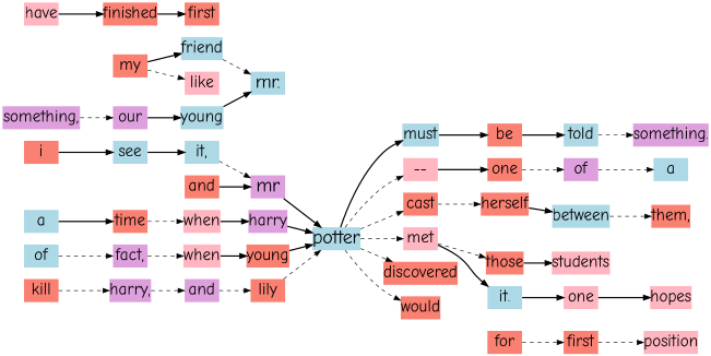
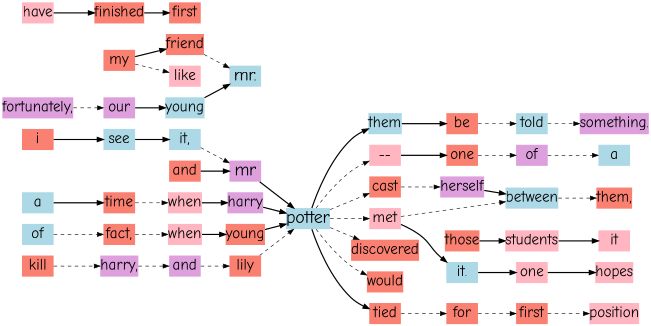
  digraph {
    fontname="Comic Neue"
    rankdir=LR
    node [color=black fillcolor=salmon fontname="Comic Neue" fontsize=26 margin=0 shape=plaintext style=filled]
    edge [fontname="Comic Neue" style=dashed]
    n1 [fillcolor=lightblue fontsize=30 label=potter]
-   n2 [fillcolor=lightblue label=must]
+   n2 [fillcolor=lightblue label=them]
    n3 [fillcolor=lightpink label="--"]
    n4 [color=gray40 label=cast]
    n5 [fillcolor=lightpink label=met]
    n6 [color=red label=discovered]
    n7 [color=red label=would]
+   n8 [label=tied]
    n9 [color=red label=be]
    n10 [color=gray40 label=one]
-   n11 [label=herself]
+   n11 [fillcolor=plum label=herself]
    n12 [color=red label=those]
    n13 [fillcolor=lightblue label="it."]
    n14 [color=gray40 label=for]
    n15 [fillcolor=lightblue fontsize=30 label="mr."]
-   n16 [color=gray40 fillcolor=lightblue label=friend]
+   n16 [color=gray40 label=friend]
    n17 [color=gray40 label=my]
    n18 [color=gray40 fillcolor=lightpink label=like]
    n19 [color=gray40 fillcolor=lightblue label=young]
    n20 [color=red fillcolor=plum label=our]
-   n21 [fillcolor=plum label="something,"]
+   n21 [fillcolor=plum label="fortunately,"]
    n22 [color=gray40 fillcolor=plum fontsize=30 label=mr]
    n23 [color=red fillcolor=lightblue label="it,"]
    n24 [color=gray40 fillcolor=lightblue label=see]
    n25 [color=gray40 label=i]
    n26 [label=and]
    n27 [fillcolor=plum label=harry]
    n28 [color=gray40 fillcolor=lightpink label=when]
    n29 [color=gray40 label=time]
    n30 [fillcolor=lightblue label=a]
    n31 [color=gray40 label=young]
    n32 [color=gray40 fillcolor=lightpink label=when]
-   n33 [color=gray40 fillcolor=plum label="fact,"]
+   n33 [color=gray40 label="fact,"]
    n34 [fillcolor=lightblue label=of]
    n35 [color=red label=lily]
    n36 [fillcolor=plum label=and]
    n37 [color=red fillcolor=plum label="harry,"]
    n38 [color=gray40 label=kill]
    n39 [fillcolor=lightblue label=told]
    n40 [color=red fillcolor=plum label="something."]
    n41 [fillcolor=plum label=of]
    n42 [color=gray40 fillcolor=lightblue label=a]
    n43 [color=red fillcolor=lightblue label=between]
    n44 [label="them,"]
    n45 [fillcolor=lightpink label=students]
+   n46 [fillcolor=lightpink label=it]
    n47 [fillcolor=lightpink label=one]
    n48 [color=gray40 fillcolor=lightpink label=hopes]
    n49 [fillcolor=lightpink label=have]
    n50 [label=finished]
    n51 [label=first]
    n52 [color=gray40 label=first]
    n53 [fillcolor=lightpink label=position]
    n1 -> n2 [style=bold]
    n1 -> n3
    n1 -> n4
    n1 -> n5
    n1 -> n6
    n1 -> n7
+   n1 -> n8 [style=bold]
    n2 -> n9 [style=bold]
    n3 -> n10 [style=bold]
    n4 -> n11
-   n5 -> n12
+   n5 -> n43
    n5 -> n13 [style=bold]
-   n9 -> n39 [style=bold]
+   n8 -> n14
+   n9 -> n39
    n10 -> n41
    n11 -> n43 [style=bold]
    n12 -> n45 [style=bold]
    n13 -> n47 [style=bold]
    n14 -> n52
    n16 -> n15
    n17 -> n16 [style=bold]
    n17 -> n18
    n19 -> n15 [style=bold]
    n20 -> n19 [style=bold]
    n21 -> n20
    n22 -> n1 [style=bold]
    n23 -> n22
    n24 -> n23 [style=bold]
    n25 -> n24 [style=bold]
    n26 -> n22 [style=bold]
    n27 -> n1 [style=bold]
    n28 -> n27 [style=bold]
    n29 -> n28
    n30 -> n29 [style=bold]
    n31 -> n1 [style=bold]
    n32 -> n31 [style=bold]
    n33 -> n32
    n34 -> n33
    n35 -> n1
    n36 -> n35
    n37 -> n36
    n38 -> n37
    n39 -> n40
    n41 -> n42
    n43 -> n44
+   n45 -> n46 [style=bold]
    n47 -> n48 [style=bold]
    n49 -> n50 [style=bold]
    n50 -> n51 [style=bold]
    n52 -> n53
  }
